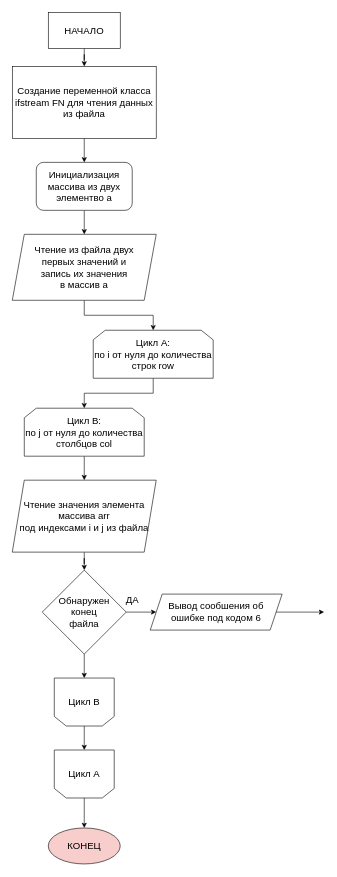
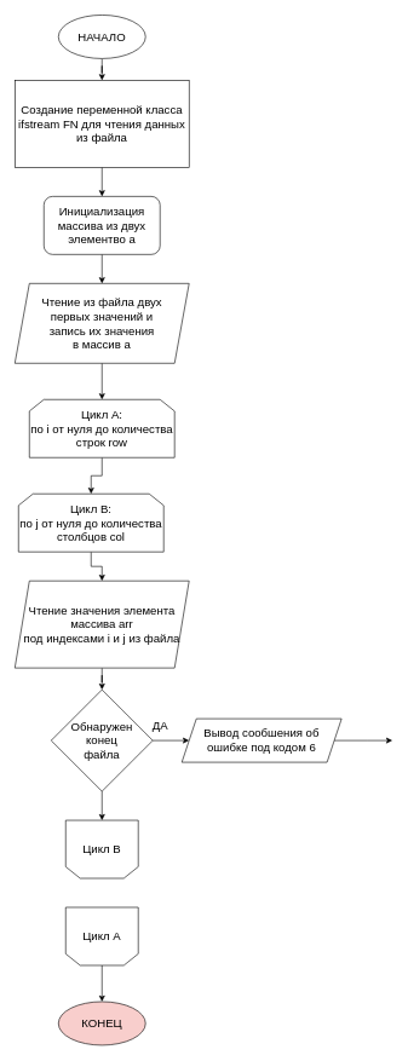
  <mxCell id="0" />
  <mxCell id="1" parent="0" />
  <mxCell id="2" style="edgeStyle=orthogonalEdgeStyle;rounded=0;orthogonalLoop=1;jettySize=auto;html=1;entryX=0.5;entryY=0;entryDx=0;entryDy=0;fontSize=16;" edge="1" parent="1" source="3" target="5"><mxGeometry relative="1" as="geometry" /></mxCell>
- <mxCell id="3" value="&lt;font style=&quot;font-size: 16px&quot;&gt;НАЧАЛО&lt;/font&gt;" style="whiteSpace=wrap;html=1;rounded=0;" vertex="1" parent="1"><mxGeometry x="80" y="20" width="120" height="60" as="geometry" /></mxCell>
+ <mxCell id="3" value="&lt;font style=&quot;font-size: 16px&quot;&gt;НАЧАЛО&lt;/font&gt;" style="ellipse;whiteSpace=wrap;html=1;" vertex="1" parent="1"><mxGeometry x="80" y="20" width="120" height="60" as="geometry" /></mxCell>
  <mxCell id="4" value="" style="edgeStyle=orthogonalEdgeStyle;rounded=0;orthogonalLoop=1;jettySize=auto;html=1;fontSize=16;" edge="1" parent="1" source="5" target="7"><mxGeometry relative="1" as="geometry" /></mxCell>
  <mxCell id="5" value="Создание переменной класса ifstream FN для чтения данных из файла" style="rounded=0;whiteSpace=wrap;html=1;fontSize=16;" vertex="1" parent="1"><mxGeometry x="20" y="110" width="240" height="120" as="geometry" /></mxCell>
  <mxCell id="6" style="edgeStyle=orthogonalEdgeStyle;rounded=0;orthogonalLoop=1;jettySize=auto;html=1;entryX=0.5;entryY=0;entryDx=0;entryDy=0;fontSize=16;" edge="1" parent="1" source="7" target="9"><mxGeometry relative="1" as="geometry" /></mxCell>
  <mxCell id="7" value="Инициализация массива из двух элементво a" style="whiteSpace=wrap;html=1;fontSize=16;rounded=1;" vertex="1" parent="1"><mxGeometry x="60" y="270" width="160" height="80" as="geometry" /></mxCell>
  <mxCell id="8" style="edgeStyle=orthogonalEdgeStyle;rounded=0;orthogonalLoop=1;jettySize=auto;html=1;entryX=0.5;entryY=0;entryDx=0;entryDy=0;fontSize=16;" edge="1" parent="1" source="9" target="11"><mxGeometry relative="1" as="geometry" /></mxCell>
  <mxCell id="9" value="Чтение из файла двух &lt;br&gt;первых значений и &lt;br&gt;запись их значения &lt;br&gt;в массив a" style="shape=parallelogram;perimeter=parallelogramPerimeter;whiteSpace=wrap;html=1;fixedSize=1;fontSize=16;" vertex="1" parent="1"><mxGeometry x="20" y="390" width="240" height="110" as="geometry" /></mxCell>
  <mxCell id="10" value="" style="edgeStyle=orthogonalEdgeStyle;rounded=0;orthogonalLoop=1;jettySize=auto;html=1;fontSize=16;" edge="1" parent="1" source="11" target="13"><mxGeometry relative="1" as="geometry" /></mxCell>
- <mxCell id="11" value="Цикл А:&lt;br&gt;по i от нуля до количества строк row" style="shape=loopLimit;whiteSpace=wrap;html=1;fontSize=16;" vertex="1" parent="1"><mxGeometry x="155" y="550" width="200" height="80" as="geometry" /></mxCell>
+ <mxCell id="11" value="Цикл А:&lt;br&gt;по i от нуля до количества строк row" style="shape=loopLimit;whiteSpace=wrap;html=1;fontSize=16;" vertex="1" parent="1"><mxGeometry x="40" y="550" width="200" height="80" as="geometry" /></mxCell>
  <mxCell id="12" style="edgeStyle=orthogonalEdgeStyle;rounded=0;orthogonalLoop=1;jettySize=auto;html=1;entryX=0.5;entryY=0;entryDx=0;entryDy=0;fontSize=16;" edge="1" parent="1" source="13" target="15"><mxGeometry relative="1" as="geometry" /></mxCell>
- <mxCell id="13" value="Цикл В:&lt;br&gt;по j от нуля до количества столбцов col" style="shape=loopLimit;whiteSpace=wrap;html=1;fontSize=16;" vertex="1" parent="1"><mxGeometry x="40" y="680" width="200" height="80" as="geometry" /></mxCell>
+ <mxCell id="13" value="Цикл В:&lt;br&gt;по j от нуля до количества столбцов col" style="shape=loopLimit;whiteSpace=wrap;html=1;fontSize=16;" vertex="1" parent="1"><mxGeometry x="25" y="680" width="200" height="80" as="geometry" /></mxCell>
  <mxCell id="14" style="edgeStyle=orthogonalEdgeStyle;rounded=0;orthogonalLoop=1;jettySize=auto;html=1;entryX=0.5;entryY=0;entryDx=0;entryDy=0;fontSize=16;" edge="1" parent="1" source="15" target="18"><mxGeometry relative="1" as="geometry" /></mxCell>
  <mxCell id="15" value="Чтение значения элемента массива arr &lt;br&gt;под индексами i и j из файла" style="shape=parallelogram;perimeter=parallelogramPerimeter;whiteSpace=wrap;html=1;fixedSize=1;fontSize=16;" vertex="1" parent="1"><mxGeometry x="20" y="800" width="240" height="120" as="geometry" /></mxCell>
  <mxCell id="16" style="edgeStyle=orthogonalEdgeStyle;rounded=0;orthogonalLoop=1;jettySize=auto;html=1;entryX=0;entryY=0.5;entryDx=0;entryDy=0;fontSize=16;" edge="1" parent="1" source="18" target="20"><mxGeometry relative="1" as="geometry" /></mxCell>
  <mxCell id="17" style="edgeStyle=orthogonalEdgeStyle;rounded=0;orthogonalLoop=1;jettySize=auto;html=1;entryX=0.5;entryY=1;entryDx=0;entryDy=0;fontSize=16;" edge="1" parent="1" source="18" target="23"><mxGeometry relative="1" as="geometry" /></mxCell>
  <mxCell id="18" value="Обнаружен &lt;br&gt;конец &lt;br&gt;файла" style="rhombus;whiteSpace=wrap;html=1;fontSize=16;" vertex="1" parent="1"><mxGeometry x="70" y="950" width="140" height="140" as="geometry" /></mxCell>
  <mxCell id="19" value="" style="edgeStyle=orthogonalEdgeStyle;rounded=0;orthogonalLoop=1;jettySize=auto;html=1;fontSize=16;" edge="1" parent="1" source="20"><mxGeometry relative="1" as="geometry"><mxPoint x="540" y="1020" as="targetPoint" /></mxGeometry></mxCell>
  <mxCell id="20" value="Вывод сообшения об ошибке под кодом 6" style="shape=parallelogram;perimeter=parallelogramPerimeter;whiteSpace=wrap;html=1;fixedSize=1;fontSize=16;" vertex="1" parent="1"><mxGeometry x="250" y="990" width="220" height="60" as="geometry" /></mxCell>
  <mxCell id="21" value="ДА" style="text;html=1;align=center;verticalAlign=middle;resizable=0;points=[];autosize=1;strokeColor=none;fillColor=none;fontSize=16;" vertex="1" parent="1"><mxGeometry x="200" y="990" width="40" height="20" as="geometry" /></mxCell>
- <mxCell id="22" value="" style="edgeStyle=orthogonalEdgeStyle;rounded=0;orthogonalLoop=1;jettySize=auto;html=1;fontSize=16;" edge="1" parent="1" source="23" target="25"><mxGeometry relative="1" as="geometry" /></mxCell>
  <mxCell id="23" value="Цикл В" style="shape=loopLimit;whiteSpace=wrap;html=1;fontSize=16;direction=west;" vertex="1" parent="1"><mxGeometry x="90" y="1130" width="100" height="80" as="geometry" /></mxCell>
  <mxCell id="24" value="" style="edgeStyle=orthogonalEdgeStyle;rounded=0;orthogonalLoop=1;jettySize=auto;html=1;fontSize=16;" edge="1" parent="1" source="25" target="26"><mxGeometry relative="1" as="geometry" /></mxCell>
  <mxCell id="25" value="Цикл А" style="shape=loopLimit;whiteSpace=wrap;html=1;fontSize=16;direction=west;" vertex="1" parent="1"><mxGeometry x="90" y="1250" width="100" height="80" as="geometry" /></mxCell>
  <mxCell id="26" value="КОНЕЦ" style="ellipse;whiteSpace=wrap;html=1;fontSize=16;fillColor=#f8cecc;" vertex="1" parent="1"><mxGeometry x="80" y="1380" width="120" height="60" as="geometry" /></mxCell>
